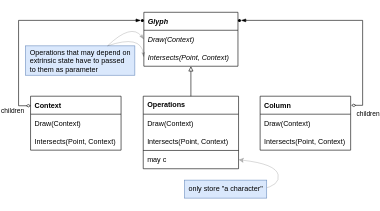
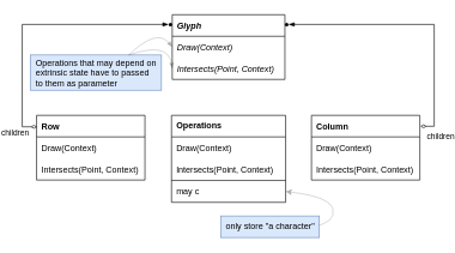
  <mxCell id="0" />
  <mxCell id="1" parent="0" />
  <mxCell id="2" value="Glyph" style="swimlane;fontStyle=3;childLayout=stackLayout;horizontal=1;startSize=30;fillColor=none;horizontalStack=0;resizeParent=1;resizeParentMax=0;resizeLast=0;collapsible=0;marginBottom=0;fontSize=12;swimlaneHead=1;swimlaneBody=1;connectable=1;allowArrows=1;dropTarget=1;align=left;spacingLeft=5;" parent="1" vertex="1"><mxGeometry x="218" y="20" width="157" height="90" as="geometry"><mxRectangle x="245" y="370" width="90" height="26" as="alternateBounds" /></mxGeometry></mxCell>
  <mxCell id="3" value="Draw(Context)" style="text;strokeColor=none;fillColor=none;align=left;verticalAlign=middle;spacingLeft=5;spacingRight=4;overflow=hidden;rotatable=0;points=[[0,0.5],[1,0.5]];portConstraint=eastwest;fontSize=12;fontStyle=2;connectable=1;allowArrows=0;" vertex="1" parent="2"><mxGeometry y="30" width="157" height="30" as="geometry" /></mxCell>
  <mxCell id="4" value="Intersects(Point, Context)" style="text;strokeColor=none;fillColor=none;align=left;verticalAlign=middle;spacingLeft=5;spacingRight=4;overflow=hidden;rotatable=0;points=[[0,0.5],[1,0.5]];portConstraint=eastwest;fontSize=12;fontStyle=2;connectable=1;allowArrows=0;" parent="2" vertex="1"><mxGeometry y="60" width="157" height="30" as="geometry" /></mxCell>
- <mxCell id="5" value="Context" style="swimlane;fontStyle=1;childLayout=stackLayout;horizontal=1;startSize=30;fillColor=none;horizontalStack=0;resizeParent=1;resizeParentMax=0;resizeLast=0;collapsible=0;marginBottom=0;fontSize=12;swimlaneHead=1;swimlaneBody=1;connectable=1;allowArrows=1;dropTarget=1;align=left;spacingLeft=5;" parent="1" vertex="1"><mxGeometry x="29" y="160" width="151" height="90" as="geometry"><mxRectangle x="245" y="370" width="90" height="26" as="alternateBounds" /></mxGeometry></mxCell>
+ <mxCell id="5" value="Row" style="swimlane;fontStyle=1;childLayout=stackLayout;horizontal=1;startSize=30;fillColor=none;horizontalStack=0;resizeParent=1;resizeParentMax=0;resizeLast=0;collapsible=0;marginBottom=0;fontSize=12;swimlaneHead=1;swimlaneBody=1;connectable=1;allowArrows=1;dropTarget=1;align=left;spacingLeft=5;" parent="1" vertex="1"><mxGeometry x="29" y="160" width="151" height="90" as="geometry"><mxRectangle x="245" y="370" width="90" height="26" as="alternateBounds" /></mxGeometry></mxCell>
  <mxCell id="6" value="Draw(Context)" style="text;strokeColor=none;fillColor=none;align=left;verticalAlign=middle;spacingLeft=5;spacingRight=4;overflow=hidden;rotatable=0;points=[[0,0.5],[1,0.5]];portConstraint=eastwest;fontSize=12;fontStyle=0;connectable=0;allowArrows=0;" vertex="1" parent="5"><mxGeometry y="30" width="151" height="30" as="geometry" /></mxCell>
  <mxCell id="7" value="Intersects(Point, Context)" style="text;strokeColor=none;fillColor=none;align=left;verticalAlign=middle;spacingLeft=5;spacingRight=4;overflow=hidden;rotatable=0;points=[[0,0.5],[1,0.5]];portConstraint=eastwest;fontSize=12;fontStyle=0;connectable=0;allowArrows=0;" vertex="1" parent="5"><mxGeometry y="60" width="151" height="30" as="geometry" /></mxCell>
  <mxCell id="8" value="Column" style="swimlane;fontStyle=1;childLayout=stackLayout;horizontal=1;startSize=30;fillColor=none;horizontalStack=0;resizeParent=1;resizeParentMax=0;resizeLast=0;collapsible=0;marginBottom=0;fontSize=12;swimlaneHead=1;swimlaneBody=1;connectable=1;allowArrows=1;dropTarget=1;align=left;spacingLeft=5;" vertex="1" parent="1"><mxGeometry x="412" y="160" width="151" height="90" as="geometry"><mxRectangle x="245" y="370" width="90" height="26" as="alternateBounds" /></mxGeometry></mxCell>
  <mxCell id="9" value="Draw(Context)" style="text;strokeColor=none;fillColor=none;align=left;verticalAlign=middle;spacingLeft=5;spacingRight=4;overflow=hidden;rotatable=0;points=[[0,0.5],[1,0.5]];portConstraint=eastwest;fontSize=12;fontStyle=0;connectable=0;allowArrows=0;" vertex="1" parent="8"><mxGeometry y="30" width="151" height="30" as="geometry" /></mxCell>
  <mxCell id="10" value="Intersects(Point, Context)" style="text;strokeColor=none;fillColor=none;align=left;verticalAlign=middle;spacingLeft=5;spacingRight=4;overflow=hidden;rotatable=0;points=[[0,0.5],[1,0.5]];portConstraint=eastwest;fontSize=12;fontStyle=0;connectable=0;allowArrows=0;" vertex="1" parent="8"><mxGeometry y="60" width="151" height="30" as="geometry" /></mxCell>
  <mxCell id="11" value="&lt;b&gt;Operations&lt;/b&gt;" style="swimlane;fontStyle=0;align=left;verticalAlign=top;childLayout=stackLayout;horizontal=1;startSize=30;horizontalStack=0;resizeParent=1;resizeParentMax=0;resizeLast=0;collapsible=0;marginBottom=0;html=1;spacingLeft=5;" vertex="1" parent="1"><mxGeometry x="217" y="160" width="159" height="121" as="geometry" /></mxCell>
  <mxCell id="12" value="Draw(Context)" style="text;strokeColor=none;fillColor=none;align=left;verticalAlign=middle;spacingLeft=5;spacingRight=4;overflow=hidden;rotatable=0;points=[[0,0.5],[1,0.5]];portConstraint=eastwest;fontSize=12;fontStyle=0;connectable=0;allowArrows=0;" vertex="1" parent="11"><mxGeometry y="30" width="159" height="30" as="geometry" /></mxCell>
  <mxCell id="13" value="Intersects(Point, Context)" style="text;strokeColor=none;fillColor=none;align=left;verticalAlign=middle;spacingLeft=5;spacingRight=4;overflow=hidden;rotatable=0;points=[[0,0.5],[1,0.5]];portConstraint=eastwest;fontSize=12;fontStyle=0;connectable=0;allowArrows=0;" vertex="1" parent="11"><mxGeometry y="60" width="159" height="30" as="geometry" /></mxCell>
  <mxCell id="14" value="" style="line;strokeWidth=1;fillColor=none;align=left;verticalAlign=middle;spacingTop=-1;spacingLeft=3;spacingRight=3;rotatable=0;labelPosition=right;points=[];portConstraint=eastwest;" vertex="1" parent="11"><mxGeometry y="90" width="159" height="1" as="geometry" /></mxCell>
  <mxCell id="15" value="may c" style="text;strokeColor=none;fillColor=none;align=left;verticalAlign=middle;spacingLeft=5;spacingRight=4;overflow=hidden;rotatable=0;points=[[0,0.5],[1,0.5]];portConstraint=eastwest;fontSize=12;fontStyle=0;connectable=1;allowArrows=0;" vertex="1" parent="11"><mxGeometry y="91" width="159" height="30" as="geometry" /></mxCell>
- <mxCell id="16" value="" style="edgeStyle=orthogonalEdgeStyle;rounded=0;orthogonalLoop=1;jettySize=auto;html=1;fontSize=12;startSize=30;endArrow=block;endFill=0;exitX=0.5;exitY=0;exitDx=0;exitDy=0;entryX=0.5;entryY=1;entryDx=0;entryDy=0;" edge="1" parent="1" source="11" target="2"><mxGeometry relative="1" as="geometry"><mxPoint x="114.5" y="170" as="sourcePoint" /><mxPoint x="323" y="120" as="targetPoint" /></mxGeometry></mxCell>
  <mxCell id="17" value="" style="ellipse;whiteSpace=wrap;html=1;aspect=fixed;fillColor=#000000;strokeColor=none;" vertex="1" parent="1"><mxGeometry x="213" y="31" width="5" height="5" as="geometry" /></mxCell>
  <mxCell id="18" value="" style="edgeStyle=orthogonalEdgeStyle;rounded=0;orthogonalLoop=1;jettySize=auto;html=1;fontSize=12;startSize=6;endArrow=blockThin;endFill=1;exitX=0.005;exitY=0.177;exitDx=0;exitDy=0;entryX=0;entryY=0.5;entryDx=0;entryDy=0;exitPerimeter=0;startArrow=diamondThin;startFill=0;" edge="1" parent="1" source="5" target="17"><mxGeometry relative="1" as="geometry"><mxPoint x="334.02" y="104" as="sourcePoint" /><mxPoint x="102.02" y="54" as="targetPoint" /></mxGeometry></mxCell>
  <mxCell id="19" value="children" style="edgeLabel;html=1;align=center;verticalAlign=middle;resizable=0;points=[];labelBackgroundColor=none;" vertex="1" connectable="0" parent="18"><mxGeometry x="-0.805" y="2" relative="1" as="geometry"><mxPoint x="-9" y="23" as="offset" /></mxGeometry></mxCell>
  <mxCell id="20" value="" style="ellipse;whiteSpace=wrap;html=1;aspect=fixed;fillColor=#000000;strokeColor=none;" vertex="1" parent="1"><mxGeometry x="375" y="31" width="5" height="5" as="geometry" /></mxCell>
  <mxCell id="21" value="" style="edgeStyle=orthogonalEdgeStyle;rounded=0;orthogonalLoop=1;jettySize=auto;html=1;fontSize=12;startSize=6;endArrow=blockThin;endFill=1;exitX=1.005;exitY=0.169;exitDx=0;exitDy=0;entryX=1;entryY=0.5;entryDx=0;entryDy=0;exitPerimeter=0;startArrow=diamondThin;startFill=0;" edge="1" parent="1" source="8" target="20"><mxGeometry relative="1" as="geometry"><mxPoint x="39.755" y="185.93" as="sourcePoint" /><mxPoint x="223" y="43.5" as="targetPoint" /></mxGeometry></mxCell>
  <mxCell id="22" value="children" style="edgeLabel;html=1;align=center;verticalAlign=middle;resizable=0;points=[];labelBackgroundColor=none;" vertex="1" connectable="0" parent="21"><mxGeometry x="-0.805" y="2" relative="1" as="geometry"><mxPoint x="10" y="30" as="offset" /></mxGeometry></mxCell>
  <mxCell id="23" value="" style="curved=1;endArrow=classic;html=1;rounded=0;startSize=6;entryX=1;entryY=0.5;entryDx=0;entryDy=0;opacity=25;" edge="1" parent="1" target="15"><mxGeometry width="50" height="50" relative="1" as="geometry"><mxPoint x="414" y="315" as="sourcePoint" /><mxPoint x="402" y="267" as="targetPoint" /><Array as="points"><mxPoint x="446" y="309" /><mxPoint x="438" y="273" /></Array></mxGeometry></mxCell>
  <mxCell id="24" value="only store &quot;a character&quot;" style="text;html=1;strokeColor=#6c8ebf;fillColor=#dae8fc;align=left;verticalAlign=middle;whiteSpace=wrap;rounded=0;labelBackgroundColor=none;spacingLeft=5;spacingRight=5;" vertex="1" parent="1"><mxGeometry x="286" y="300" width="137" height="30" as="geometry" /></mxCell>
  <mxCell id="25" value="Operations that may depend on extrinsic state have to passed to them as parameter" style="text;html=1;strokeColor=#6c8ebf;fillColor=#dae8fc;align=left;verticalAlign=middle;whiteSpace=wrap;rounded=0;labelBackgroundColor=none;spacingLeft=5;spacingRight=5;" vertex="1" parent="1"><mxGeometry x="20.63" y="76" width="182.37" height="49" as="geometry" /></mxCell>
  <mxCell id="26" value="" style="curved=1;endArrow=none;html=1;rounded=0;startSize=6;entryX=0.75;entryY=0;entryDx=0;entryDy=0;exitX=0;exitY=0.5;exitDx=0;exitDy=0;startArrow=classicThin;startFill=1;endFill=0;opacity=25;" edge="1" parent="1" source="4" target="25"><mxGeometry width="50" height="50" relative="1" as="geometry"><mxPoint x="204" y="56" as="sourcePoint" /><mxPoint x="386" y="276" as="targetPoint" /><Array as="points"><mxPoint x="213" y="57" /></Array></mxGeometry></mxCell>
  <mxCell id="27" value="" style="curved=1;endArrow=none;html=1;rounded=0;startSize=6;entryX=0.75;entryY=0;entryDx=0;entryDy=0;exitX=0;exitY=0.5;exitDx=0;exitDy=0;startArrow=classicThin;startFill=1;endFill=0;opacity=25;" edge="1" parent="1" source="3" target="25"><mxGeometry width="50" height="50" relative="1" as="geometry"><mxPoint x="228" y="105" as="sourcePoint" /><mxPoint x="121.25" y="24" as="targetPoint" /><Array as="points"><mxPoint x="197" y="38" /></Array></mxGeometry></mxCell>
